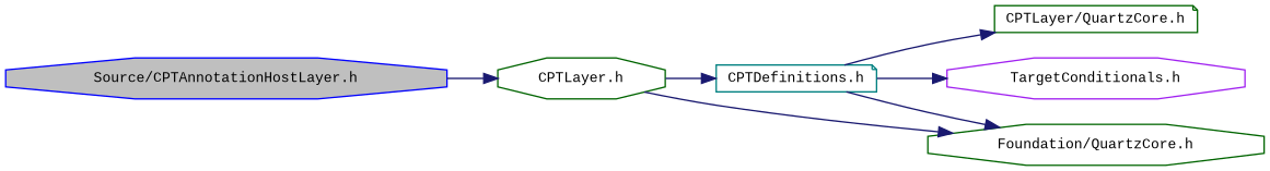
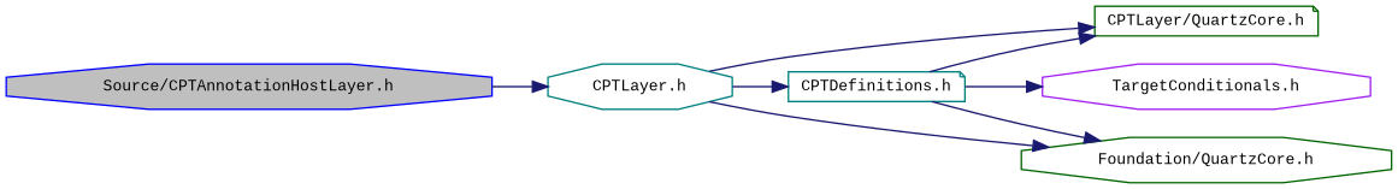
  digraph {
    fontname="Liberation Mono"
    rankdir=LR
    node [color=teal fontname="Liberation Mono" fontsize=10 shape=octagon]
    edge [color=midnightblue fontname="Liberation Mono" fontsize=10 labelfontname="Lucinda Grande" labelfontsize=10 style=solid]
    n1 [color=blue fillcolor=grey75 fontcolor=black height=0.2 label="Source/CPTAnnotationHostLayer.h" style=filled width=0.4]
-   n2 [color=darkgreen height=0.2 label="CPTLayer.h" width=0.4]
+   n2 [height=0.2 label="CPTLayer.h" width=0.4]
    n3 [color=darkgreen height=0.2 label="CPTLayer/QuartzCore.h" shape=note width=0.4]
    n4 [color=darkgreen height=0.2 label="Foundation/QuartzCore.h" width=0.4]
    n5 [height=0.2 label="CPTDefinitions.h" shape=note width=0.4]
    n6 [color=purple height=0.2 label="TargetConditionals.h" width=0.4]
    n1 -> n2
+   n2 -> n3
    n2 -> n4
    n2 -> n5
    n5 -> n3
    n5 -> n4
    n5 -> n6
  }
